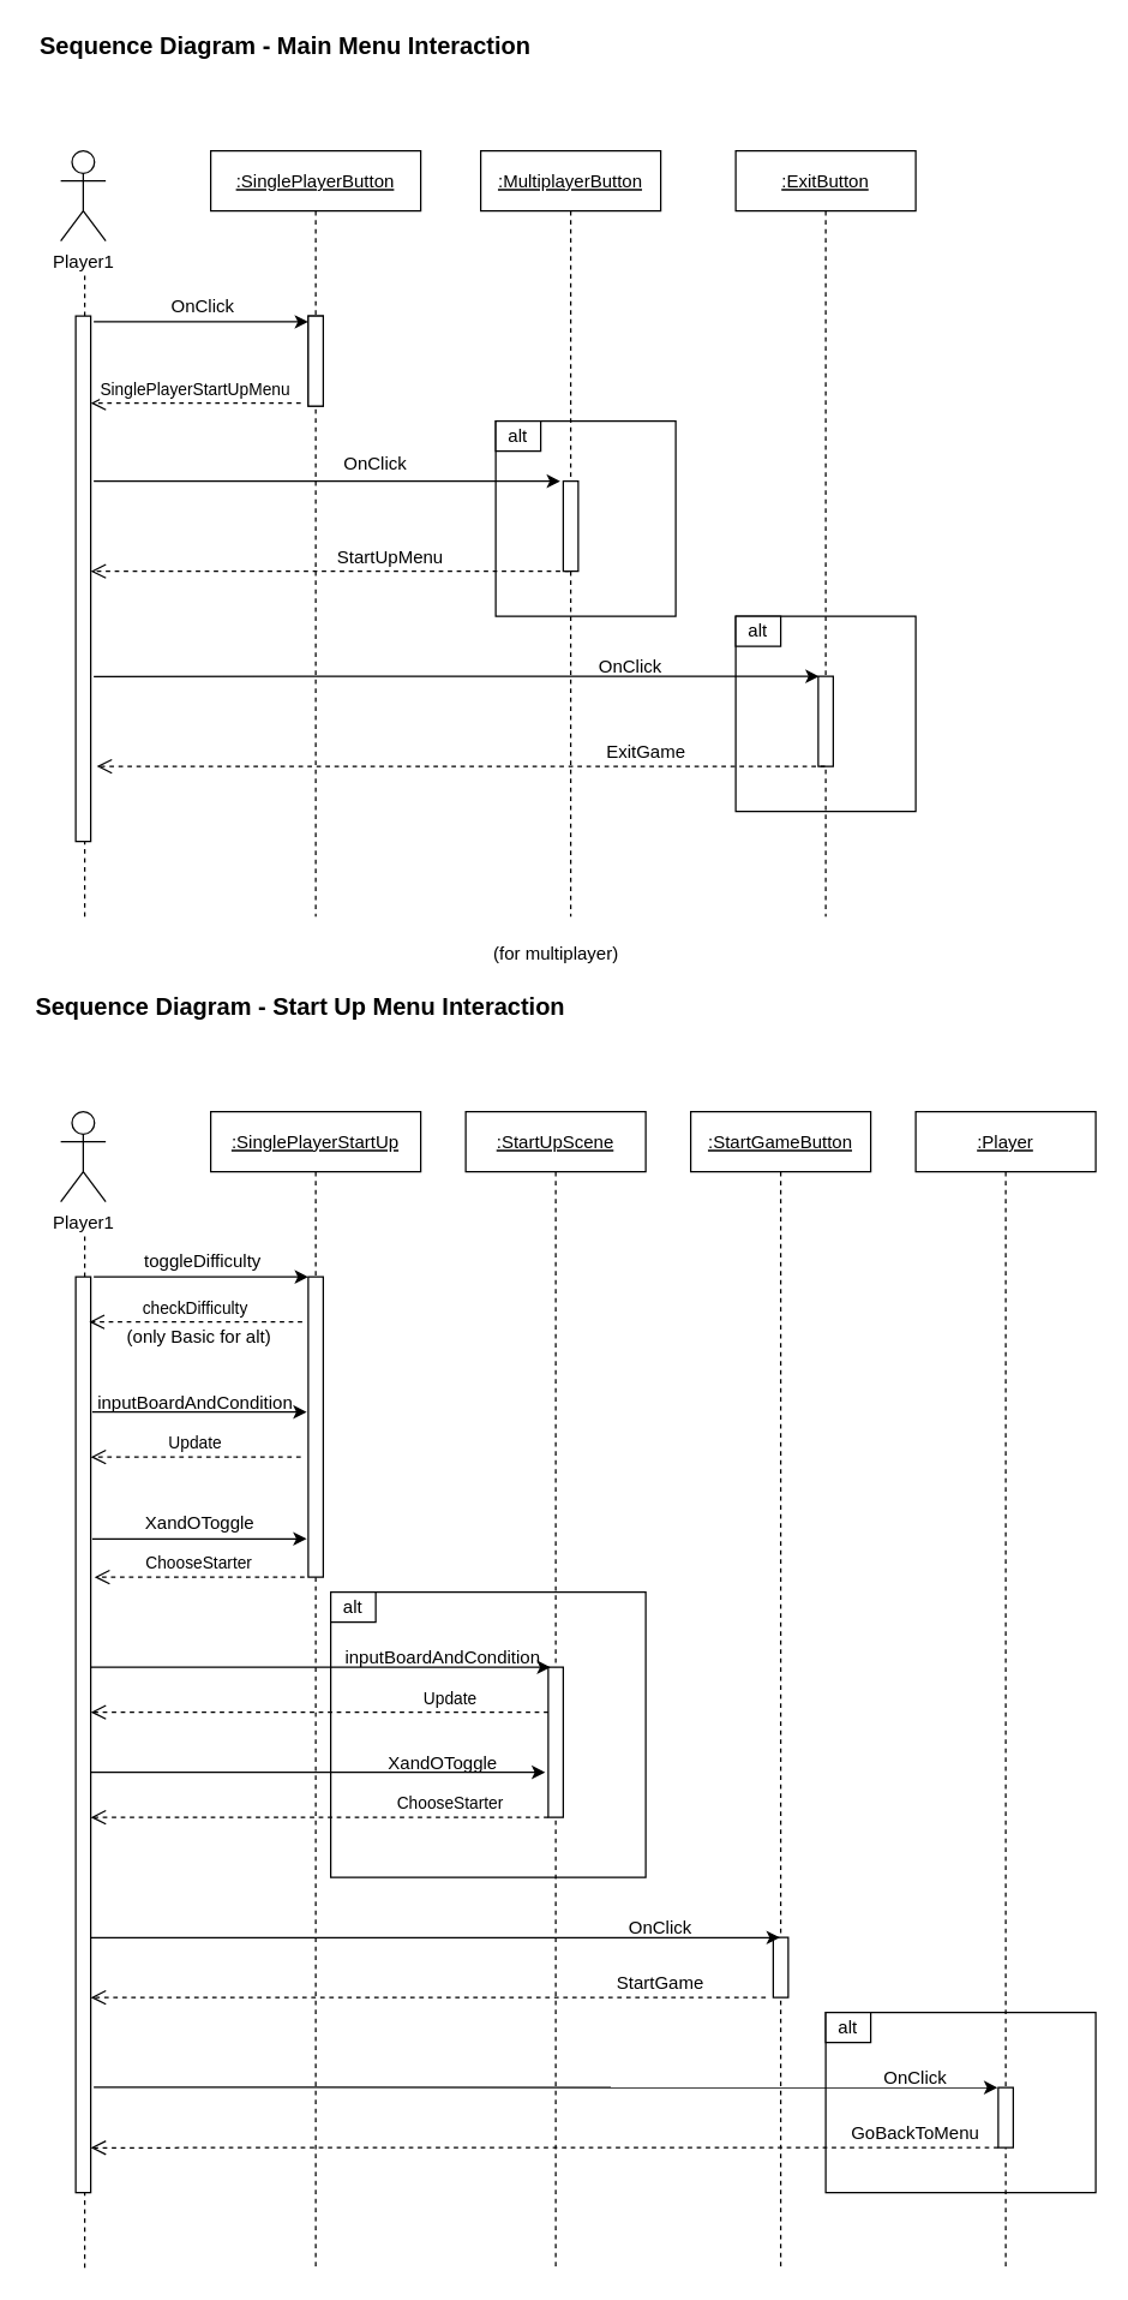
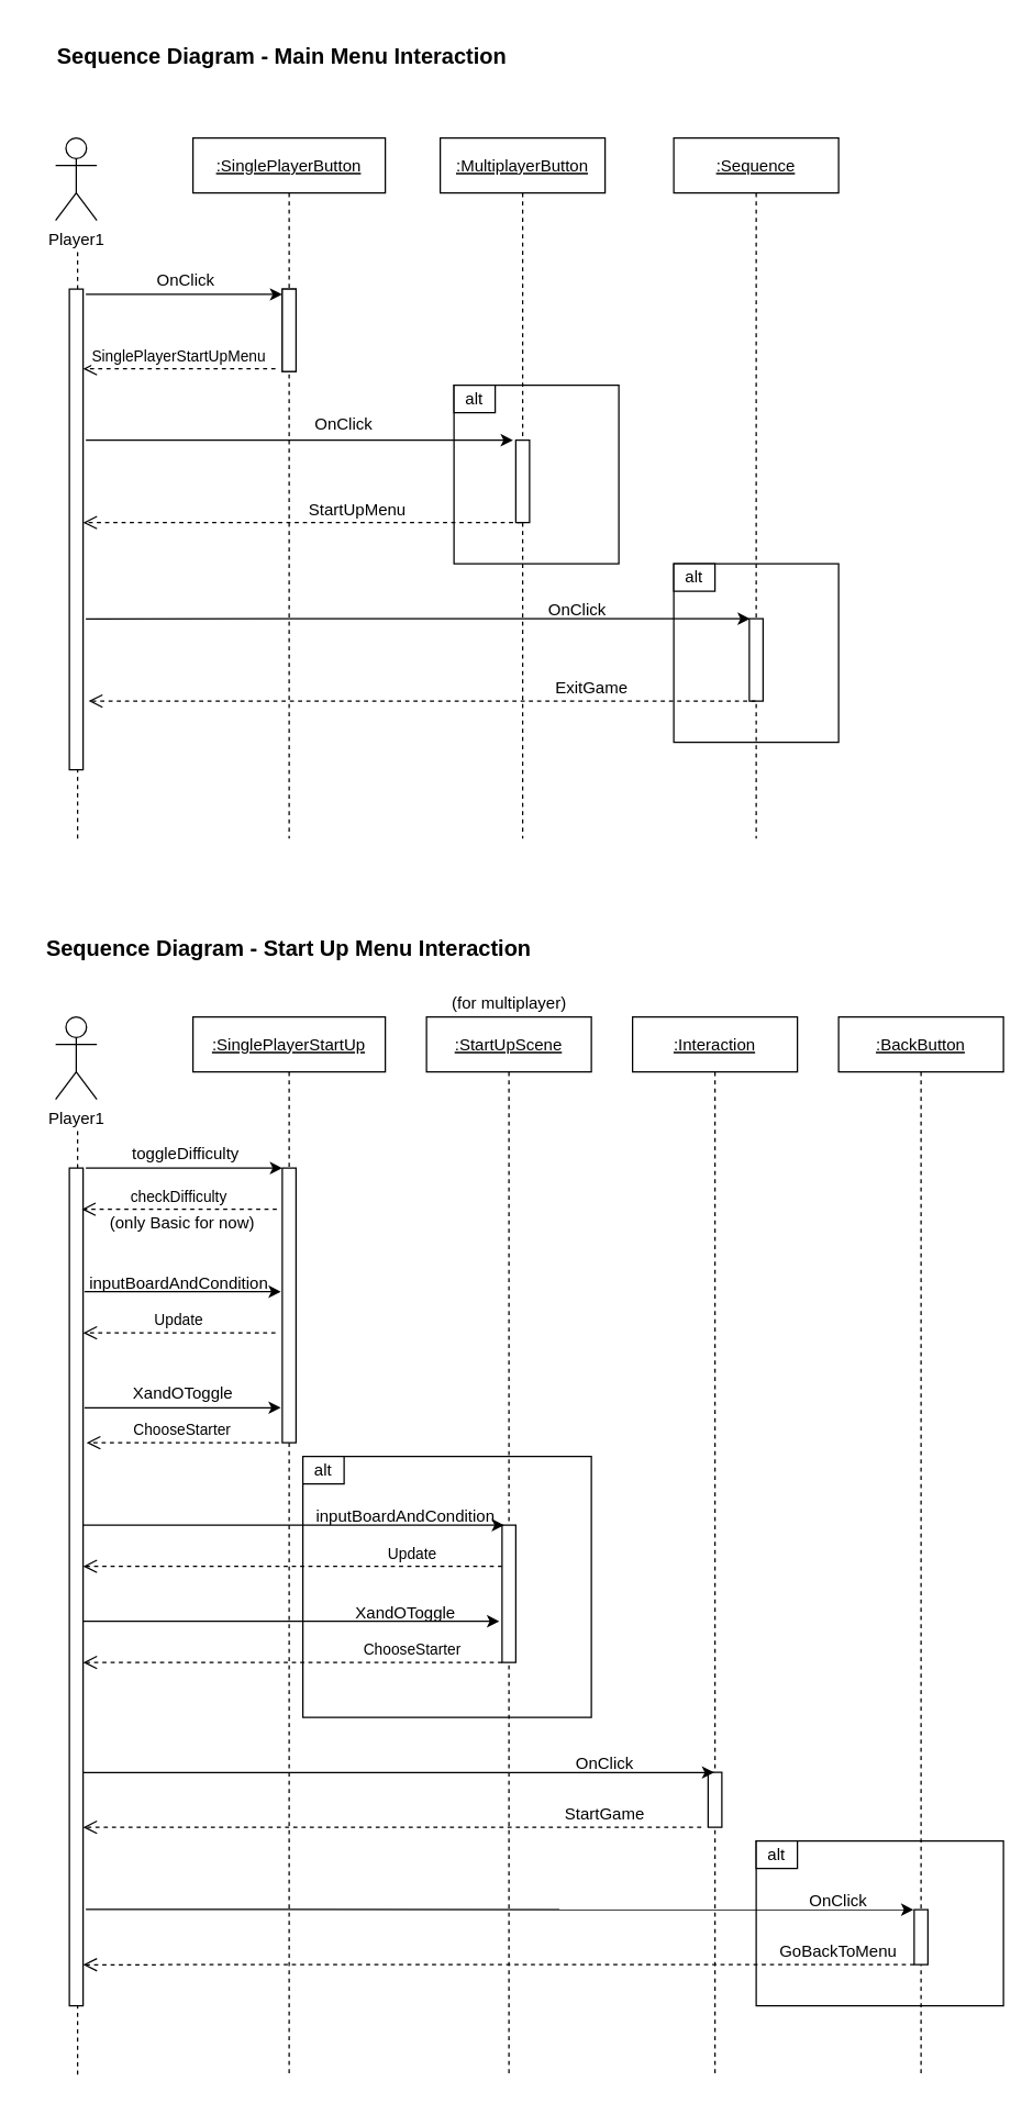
  <mxCell id="0" />
  <mxCell id="1" parent="0" />
  <mxCell id="2" value="" style="rounded=0;whiteSpace=wrap;html=1;" vertex="1" parent="1"><mxGeometry x="550" y="1340" width="180" height="120" as="geometry" /></mxCell>
  <mxCell id="3" value="" style="rounded=0;whiteSpace=wrap;html=1;" vertex="1" parent="1"><mxGeometry x="220" y="1060" width="210" height="190" as="geometry" /></mxCell>
  <mxCell id="4" value="" style="rounded=0;whiteSpace=wrap;html=1;" parent="1" vertex="1"><mxGeometry x="490" y="410" width="120" height="130" as="geometry" /></mxCell>
  <mxCell id="5" value="" style="rounded=0;whiteSpace=wrap;html=1;" parent="1" vertex="1"><mxGeometry x="330" y="280" width="120" height="130" as="geometry" /></mxCell>
  <mxCell id="6" value=":MultiplayerButton" style="shape=umlLifeline;perimeter=lifelinePerimeter;container=1;collapsible=0;recursiveResize=0;rounded=0;shadow=0;strokeWidth=1;size=40;fontStyle=4" parent="1" vertex="1"><mxGeometry x="320" y="100" width="120" height="510" as="geometry" /></mxCell>
  <mxCell id="7" value="" style="points=[];perimeter=orthogonalPerimeter;rounded=0;shadow=0;strokeWidth=1;" parent="6" vertex="1"><mxGeometry x="55" y="220" width="10" height="60" as="geometry" /></mxCell>
  <mxCell id="8" value=":SinglePlayerButton" style="shape=umlLifeline;perimeter=lifelinePerimeter;container=1;collapsible=0;recursiveResize=0;rounded=0;shadow=0;strokeWidth=1;fontStyle=4" parent="1" vertex="1"><mxGeometry x="140" y="100" width="140" height="510" as="geometry" /></mxCell>
  <mxCell id="9" value="" style="points=[];perimeter=orthogonalPerimeter;rounded=0;shadow=0;strokeWidth=1;" parent="8" vertex="1"><mxGeometry x="65" y="110" width="10" height="60" as="geometry" /></mxCell>
  <mxCell id="10" value="SinglePlayerStartUpMenu" style="verticalAlign=bottom;endArrow=open;dashed=1;endSize=8;shadow=0;strokeWidth=1;" parent="1" target="14" edge="1"><mxGeometry relative="1" as="geometry"><mxPoint x="80" y="270" as="targetPoint" /><mxPoint x="200" y="268" as="sourcePoint" /></mxGeometry></mxCell>
- <mxCell id="11" value="&lt;font style=&quot;font-size: 16px&quot;&gt;&lt;b&gt;Sequence Diagram - Main Menu Interaction&lt;/b&gt;&lt;/font&gt;" style="text;html=1;strokeColor=none;fillColor=none;align=center;verticalAlign=middle;whiteSpace=wrap;rounded=0;" parent="1" vertex="1"><mxGeometry x="20" y="20" width="340" height="20" as="geometry" /></mxCell>
+ <mxCell id="11" value="&lt;font style=&quot;font-size: 16px&quot;&gt;&lt;b&gt;Sequence Diagram - Main Menu Interaction&lt;/b&gt;&lt;/font&gt;" style="text;html=1;strokeColor=none;fillColor=none;align=center;verticalAlign=middle;whiteSpace=wrap;rounded=0;" parent="1" vertex="1"><mxGeometry x="35" y="30" width="340" height="20" as="geometry" /></mxCell>
  <mxCell id="12" value="&lt;div&gt;Player1&lt;/div&gt;&lt;div&gt;&lt;br&gt;&lt;/div&gt;" style="shape=umlActor;verticalLabelPosition=bottom;verticalAlign=top;html=1;outlineConnect=0;" parent="1" vertex="1"><mxGeometry x="40" y="100" width="30" height="60" as="geometry" /></mxCell>
  <mxCell id="13" value="" style="endArrow=none;dashed=1;html=1;" parent="1" source="14" edge="1"><mxGeometry width="50" height="50" relative="1" as="geometry"><mxPoint x="56" y="390" as="sourcePoint" /><mxPoint x="56" y="180" as="targetPoint" /></mxGeometry></mxCell>
  <mxCell id="14" value="" style="points=[];perimeter=orthogonalPerimeter;rounded=0;shadow=0;strokeWidth=1;" parent="1" vertex="1"><mxGeometry x="50" y="210" width="10" height="350" as="geometry" /></mxCell>
  <mxCell id="15" value="" style="endArrow=none;dashed=1;html=1;" parent="1" target="14" edge="1"><mxGeometry width="50" height="50" relative="1" as="geometry"><mxPoint x="56" y="610" as="sourcePoint" /><mxPoint x="56" y="180" as="targetPoint" /></mxGeometry></mxCell>
  <mxCell id="16" value="&lt;div align=&quot;center&quot;&gt;OnClick&lt;/div&gt;" style="text;whiteSpace=wrap;html=1;align=center;" parent="1" vertex="1"><mxGeometry x="100" y="190" width="70" height="20" as="geometry" /></mxCell>
  <mxCell id="17" value="" style="endArrow=classic;html=1;exitX=1.2;exitY=0.011;exitDx=0;exitDy=0;exitPerimeter=0;" parent="1" source="14" target="9" edge="1"><mxGeometry width="50" height="50" relative="1" as="geometry"><mxPoint x="430" y="280" as="sourcePoint" /><mxPoint x="480" y="230" as="targetPoint" /></mxGeometry></mxCell>
  <mxCell id="18" value="alt" style="rounded=0;whiteSpace=wrap;html=1;" parent="1" vertex="1"><mxGeometry x="330" y="280" width="30" height="20" as="geometry" /></mxCell>
  <mxCell id="19" value="" style="endArrow=classic;html=1;" parent="1" edge="1"><mxGeometry width="50" height="50" relative="1" as="geometry"><mxPoint x="62" y="320" as="sourcePoint" /><mxPoint x="373" y="320" as="targetPoint" /></mxGeometry></mxCell>
  <mxCell id="20" value="&lt;div align=&quot;center&quot;&gt;OnClick&lt;/div&gt;" style="text;whiteSpace=wrap;html=1;align=center;" parent="1" vertex="1"><mxGeometry x="220" y="295" width="60" height="20" as="geometry" /></mxCell>
  <mxCell id="21" value="StartUpMenu" style="verticalAlign=bottom;endArrow=open;dashed=1;endSize=8;shadow=0;strokeWidth=1;fontSize=12;" parent="1" target="14" edge="1"><mxGeometry x="-0.254" relative="1" as="geometry"><mxPoint x="240" y="380" as="targetPoint" /><mxPoint x="379" y="380.05" as="sourcePoint" /><mxPoint as="offset" /></mxGeometry></mxCell>
- <mxCell id="22" value=":ExitButton" style="shape=umlLifeline;perimeter=lifelinePerimeter;container=1;collapsible=0;recursiveResize=0;rounded=0;shadow=0;strokeWidth=1;size=40;fontStyle=4" parent="1" vertex="1"><mxGeometry x="490" y="100" width="120" height="510" as="geometry" /></mxCell>
+ <mxCell id="22" value=":Sequence" style="shape=umlLifeline;perimeter=lifelinePerimeter;container=1;collapsible=0;recursiveResize=0;rounded=0;shadow=0;strokeWidth=1;size=40;fontStyle=4" parent="1" vertex="1"><mxGeometry x="490" y="100" width="120" height="510" as="geometry" /></mxCell>
  <mxCell id="23" value="" style="points=[];perimeter=orthogonalPerimeter;rounded=0;shadow=0;strokeWidth=1;" parent="22" vertex="1"><mxGeometry x="55" y="350" width="10" height="60" as="geometry" /></mxCell>
  <mxCell id="24" value="alt" style="rounded=0;whiteSpace=wrap;html=1;" parent="1" vertex="1"><mxGeometry x="490" y="410" width="30" height="20" as="geometry" /></mxCell>
  <mxCell id="25" value="" style="endArrow=classic;html=1;exitX=1.2;exitY=0.686;exitDx=0;exitDy=0;exitPerimeter=0;" parent="1" source="14" edge="1"><mxGeometry width="50" height="50" relative="1" as="geometry"><mxPoint x="234.5" y="450" as="sourcePoint" /><mxPoint x="545.5" y="450" as="targetPoint" /></mxGeometry></mxCell>
  <mxCell id="26" value="&lt;div align=&quot;center&quot;&gt;OnClick&lt;/div&gt;" style="text;whiteSpace=wrap;html=1;align=center;" parent="1" vertex="1"><mxGeometry x="390" y="430" width="60" height="30" as="geometry" /></mxCell>
  <mxCell id="27" value="ExitGame" style="verticalAlign=bottom;endArrow=open;dashed=1;endSize=8;shadow=0;strokeWidth=1;entryX=1.4;entryY=0.857;entryDx=0;entryDy=0;entryPerimeter=0;fontSize=12;" parent="1" target="14" edge="1"><mxGeometry x="-0.508" relative="1" as="geometry"><mxPoint x="230.5" y="510" as="targetPoint" /><mxPoint x="549.5" y="510" as="sourcePoint" /><mxPoint as="offset" /></mxGeometry></mxCell>
- <mxCell id="28" value="&lt;font style=&quot;font-size: 16px&quot;&gt;&lt;b&gt;Sequence Diagram - Start Up Menu Interaction&lt;/b&gt;&lt;/font&gt;" style="text;html=1;strokeColor=none;fillColor=none;align=center;verticalAlign=middle;whiteSpace=wrap;rounded=0;" vertex="1" parent="1"><mxGeometry x="10" y="660" width="380" height="20" as="geometry" /></mxCell>
+ <mxCell id="28" value="&lt;font style=&quot;font-size: 16px&quot;&gt;&lt;b&gt;Sequence Diagram - Start Up Menu Interaction&lt;/b&gt;&lt;/font&gt;" style="text;html=1;strokeColor=none;fillColor=none;align=center;verticalAlign=middle;whiteSpace=wrap;rounded=0;" vertex="1" parent="1"><mxGeometry x="20" y="680" width="380" height="20" as="geometry" /></mxCell>
  <mxCell id="29" value="&lt;div&gt;Player1&lt;/div&gt;&lt;div&gt;&lt;br&gt;&lt;/div&gt;" style="shape=umlActor;verticalLabelPosition=bottom;verticalAlign=top;html=1;outlineConnect=0;" vertex="1" parent="1"><mxGeometry x="40" y="740" width="30" height="60" as="geometry" /></mxCell>
  <mxCell id="30" value="" style="endArrow=none;dashed=1;html=1;" edge="1" parent="1" source="31"><mxGeometry width="50" height="50" relative="1" as="geometry"><mxPoint x="56" y="1030" as="sourcePoint" /><mxPoint x="56" y="820" as="targetPoint" /></mxGeometry></mxCell>
  <mxCell id="31" value="" style="points=[];perimeter=orthogonalPerimeter;rounded=0;shadow=0;strokeWidth=1;" vertex="1" parent="1"><mxGeometry x="50" y="850" width="10" height="610" as="geometry" /></mxCell>
  <mxCell id="32" value="" style="endArrow=none;dashed=1;html=1;" edge="1" parent="1" target="31"><mxGeometry width="50" height="50" relative="1" as="geometry"><mxPoint x="56" y="1510" as="sourcePoint" /><mxPoint x="56" y="810" as="targetPoint" /></mxGeometry></mxCell>
  <mxCell id="33" value="" style="points=[];perimeter=orthogonalPerimeter;rounded=0;shadow=0;strokeWidth=1;" vertex="1" parent="1"><mxGeometry x="205" y="210" width="10" height="60" as="geometry" /></mxCell>
  <mxCell id="34" value=":SinglePlayerStartUp" style="shape=umlLifeline;perimeter=lifelinePerimeter;container=1;collapsible=0;recursiveResize=0;rounded=0;shadow=0;strokeWidth=1;fontStyle=4" vertex="1" parent="1"><mxGeometry x="140" y="740" width="140" height="770" as="geometry" /></mxCell>
  <mxCell id="35" value="" style="points=[];perimeter=orthogonalPerimeter;rounded=0;shadow=0;strokeWidth=1;" vertex="1" parent="34"><mxGeometry x="65" y="110" width="10" height="200" as="geometry" /></mxCell>
  <mxCell id="36" value=":StartUpScene" style="shape=umlLifeline;perimeter=lifelinePerimeter;container=1;collapsible=0;recursiveResize=0;rounded=0;shadow=0;strokeWidth=1;size=40;fontStyle=4" vertex="1" parent="1"><mxGeometry x="310" y="740" width="120" height="770" as="geometry" /></mxCell>
  <mxCell id="37" value="" style="points=[];perimeter=orthogonalPerimeter;rounded=0;shadow=0;strokeWidth=1;" vertex="1" parent="36"><mxGeometry x="55" y="370" width="10" height="100" as="geometry" /></mxCell>
- <mxCell id="38" value=":StartGameButton" style="shape=umlLifeline;perimeter=lifelinePerimeter;container=1;collapsible=0;recursiveResize=0;rounded=0;shadow=0;strokeWidth=1;size=40;fontStyle=4" vertex="1" parent="1"><mxGeometry x="460" y="740" width="120" height="770" as="geometry" /></mxCell>
+ <mxCell id="38" value=":Interaction" style="shape=umlLifeline;perimeter=lifelinePerimeter;container=1;collapsible=0;recursiveResize=0;rounded=0;shadow=0;strokeWidth=1;size=40;fontStyle=4" vertex="1" parent="1"><mxGeometry x="460" y="740" width="120" height="770" as="geometry" /></mxCell>
  <mxCell id="39" value="" style="points=[];perimeter=orthogonalPerimeter;rounded=0;shadow=0;strokeWidth=1;" vertex="1" parent="38"><mxGeometry x="55" y="550" width="10" height="40" as="geometry" /></mxCell>
- <mxCell id="40" value=":Player" style="shape=umlLifeline;perimeter=lifelinePerimeter;container=1;collapsible=0;recursiveResize=0;rounded=0;shadow=0;strokeWidth=1;size=40;fontStyle=4" vertex="1" parent="1"><mxGeometry x="610" y="740" width="120" height="770" as="geometry" /></mxCell>
+ <mxCell id="40" value=":BackButton" style="shape=umlLifeline;perimeter=lifelinePerimeter;container=1;collapsible=0;recursiveResize=0;rounded=0;shadow=0;strokeWidth=1;size=40;fontStyle=4" vertex="1" parent="1"><mxGeometry x="610" y="740" width="120" height="770" as="geometry" /></mxCell>
  <mxCell id="41" value="" style="points=[];perimeter=orthogonalPerimeter;rounded=0;shadow=0;strokeWidth=1;" vertex="1" parent="40"><mxGeometry x="55" y="650" width="10" height="40" as="geometry" /></mxCell>
  <mxCell id="42" value="" style="endArrow=classic;html=1;exitX=1.2;exitY=0.011;exitDx=0;exitDy=0;exitPerimeter=0;" edge="1" parent="1"><mxGeometry width="50" height="50" relative="1" as="geometry"><mxPoint x="62" y="850" as="sourcePoint" /><mxPoint x="205" y="850" as="targetPoint" /></mxGeometry></mxCell>
  <mxCell id="43" value="checkDifficulty" style="verticalAlign=bottom;endArrow=open;dashed=1;endSize=8;shadow=0;strokeWidth=1;" edge="1" parent="1"><mxGeometry relative="1" as="geometry"><mxPoint x="59" y="880" as="targetPoint" /><mxPoint x="201" y="880" as="sourcePoint" /></mxGeometry></mxCell>
- <mxCell id="44" value="(for multiplayer)" style="text;html=1;strokeColor=none;fillColor=none;align=center;verticalAlign=middle;whiteSpace=wrap;rounded=0;" vertex="1" parent="1"><mxGeometry x="322.5" y="625" width="95" height="20" as="geometry" /></mxCell>
+ <mxCell id="44" value="(for multiplayer)" style="text;html=1;strokeColor=none;fillColor=none;align=center;verticalAlign=middle;whiteSpace=wrap;rounded=0;" vertex="1" parent="1"><mxGeometry x="322.5" y="720" width="95" height="20" as="geometry" /></mxCell>
  <mxCell id="45" value="" style="endArrow=classic;html=1;exitX=1.2;exitY=0.011;exitDx=0;exitDy=0;exitPerimeter=0;" edge="1" parent="1"><mxGeometry width="50" height="50" relative="1" as="geometry"><mxPoint x="61" y="940" as="sourcePoint" /><mxPoint x="204" y="940" as="targetPoint" /></mxGeometry></mxCell>
  <mxCell id="46" value="toggleDifficulty" style="text;whiteSpace=wrap;html=1;align=center;" vertex="1" parent="1"><mxGeometry x="90" y="826" width="90" height="24" as="geometry" /></mxCell>
- <mxCell id="47" value="(only Basic for alt)" style="text;html=1;strokeColor=none;fillColor=none;align=center;verticalAlign=middle;whiteSpace=wrap;rounded=0;" vertex="1" parent="1"><mxGeometry x="70" y="880" width="125" height="20" as="geometry" /></mxCell>
+ <mxCell id="47" value="(only Basic for now)" style="text;html=1;strokeColor=none;fillColor=none;align=center;verticalAlign=middle;whiteSpace=wrap;rounded=0;" vertex="1" parent="1"><mxGeometry x="70" y="880" width="125" height="20" as="geometry" /></mxCell>
  <mxCell id="48" value="inputBoardAndCondition" style="text;whiteSpace=wrap;html=1;align=center;" vertex="1" parent="1"><mxGeometry x="55" y="920" width="150" height="30" as="geometry" /></mxCell>
  <mxCell id="49" value="Update" style="verticalAlign=bottom;endArrow=open;dashed=1;endSize=8;shadow=0;strokeWidth=1;" edge="1" parent="1"><mxGeometry relative="1" as="geometry"><mxPoint x="60" y="970" as="targetPoint" /><mxPoint x="200" y="970" as="sourcePoint" /></mxGeometry></mxCell>
  <mxCell id="50" value="" style="endArrow=classic;html=1;exitX=1.2;exitY=0.011;exitDx=0;exitDy=0;exitPerimeter=0;" edge="1" parent="1"><mxGeometry width="50" height="50" relative="1" as="geometry"><mxPoint x="61" y="1024.5" as="sourcePoint" /><mxPoint x="204" y="1024.5" as="targetPoint" /></mxGeometry></mxCell>
  <mxCell id="51" value="XandOToggle" style="text;whiteSpace=wrap;html=1;align=center;" vertex="1" parent="1"><mxGeometry x="90.62" y="1000" width="83.75" height="20" as="geometry" /></mxCell>
  <mxCell id="52" value="ChooseStarter" style="verticalAlign=bottom;endArrow=open;dashed=1;endSize=8;shadow=0;strokeWidth=1;" edge="1" parent="1"><mxGeometry relative="1" as="geometry"><mxPoint x="62.49" y="1050" as="targetPoint" /><mxPoint x="202.49" y="1050" as="sourcePoint" /></mxGeometry></mxCell>
  <mxCell id="53" value="inputBoardAndCondition" style="text;whiteSpace=wrap;html=1;align=center;" vertex="1" parent="1"><mxGeometry x="220" y="1090" width="150" height="20" as="geometry" /></mxCell>
  <mxCell id="54" value="alt" style="rounded=0;whiteSpace=wrap;html=1;" vertex="1" parent="1"><mxGeometry x="220" y="1060" width="30" height="20" as="geometry" /></mxCell>
  <mxCell id="55" value="" style="endArrow=classic;html=1;" edge="1" parent="1" source="31"><mxGeometry width="50" height="50" relative="1" as="geometry"><mxPoint x="223.5" y="1110" as="sourcePoint" /><mxPoint x="366.5" y="1110" as="targetPoint" /></mxGeometry></mxCell>
  <mxCell id="56" value="Update" style="verticalAlign=bottom;endArrow=open;dashed=1;endSize=8;shadow=0;strokeWidth=1;" edge="1" parent="1" target="31"><mxGeometry x="-0.571" relative="1" as="geometry"><mxPoint x="225" y="1140" as="targetPoint" /><mxPoint x="365" y="1140" as="sourcePoint" /><mxPoint as="offset" /></mxGeometry></mxCell>
  <mxCell id="57" value="XandOToggle" style="text;whiteSpace=wrap;html=1;align=center;" vertex="1" parent="1"><mxGeometry x="253.13" y="1160" width="83.75" height="20" as="geometry" /></mxCell>
  <mxCell id="58" value="" style="endArrow=classic;html=1;" edge="1" parent="1"><mxGeometry width="50" height="50" relative="1" as="geometry"><mxPoint x="60" y="1180" as="sourcePoint" /><mxPoint x="363" y="1180" as="targetPoint" /></mxGeometry></mxCell>
  <mxCell id="59" value="ChooseStarter" style="verticalAlign=bottom;endArrow=open;dashed=1;endSize=8;shadow=0;strokeWidth=1;" edge="1" parent="1" target="31"><mxGeometry x="-0.574" relative="1" as="geometry"><mxPoint x="225.01" y="1210" as="targetPoint" /><mxPoint x="365.01" y="1210" as="sourcePoint" /><mxPoint as="offset" /></mxGeometry></mxCell>
  <mxCell id="60" value="" style="endArrow=classic;html=1;exitX=1.2;exitY=0.686;exitDx=0;exitDy=0;exitPerimeter=0;" edge="1" parent="1" target="38"><mxGeometry width="50" height="50" relative="1" as="geometry"><mxPoint x="60" y="1290.1" as="sourcePoint" /><mxPoint x="543.5" y="1290" as="targetPoint" /></mxGeometry></mxCell>
  <mxCell id="61" value="&lt;div align=&quot;center&quot;&gt;OnClick&lt;/div&gt;" style="text;whiteSpace=wrap;html=1;align=center;" vertex="1" parent="1"><mxGeometry x="410" y="1270" width="60" height="30" as="geometry" /></mxCell>
  <mxCell id="62" value="StartGame" style="verticalAlign=bottom;endArrow=open;dashed=1;endSize=8;shadow=0;strokeWidth=1;entryX=1.4;entryY=0.857;entryDx=0;entryDy=0;entryPerimeter=0;fontSize=12;" edge="1" parent="1"><mxGeometry x="-0.689" relative="1" as="geometry"><mxPoint x="60" y="1330" as="targetPoint" /><mxPoint x="510" y="1330" as="sourcePoint" /><mxPoint as="offset" /></mxGeometry></mxCell>
  <mxCell id="63" value="alt" style="rounded=0;whiteSpace=wrap;html=1;" vertex="1" parent="1"><mxGeometry x="550" y="1340" width="30" height="20" as="geometry" /></mxCell>
  <mxCell id="64" value="" style="endArrow=classic;html=1;exitX=1.2;exitY=0.885;exitDx=0;exitDy=0;exitPerimeter=0;" edge="1" parent="1" source="31"><mxGeometry width="50" height="50" relative="1" as="geometry"><mxPoint x="205" y="1390" as="sourcePoint" /><mxPoint x="664.5" y="1390" as="targetPoint" /></mxGeometry></mxCell>
  <mxCell id="65" value="&lt;div align=&quot;center&quot;&gt;OnClick&lt;/div&gt;" style="text;whiteSpace=wrap;html=1;align=center;" vertex="1" parent="1"><mxGeometry x="580" y="1370" width="60" height="30" as="geometry" /></mxCell>
  <mxCell id="66" value="GoBackToMenu" style="verticalAlign=bottom;endArrow=open;dashed=1;endSize=8;shadow=0;strokeWidth=1;entryX=1;entryY=0.951;entryDx=0;entryDy=0;entryPerimeter=0;fontSize=12;" edge="1" parent="1" target="31"><mxGeometry x="-0.818" relative="1" as="geometry"><mxPoint x="215" y="1430" as="targetPoint" /><mxPoint x="665" y="1430" as="sourcePoint" /><mxPoint as="offset" /></mxGeometry></mxCell>
